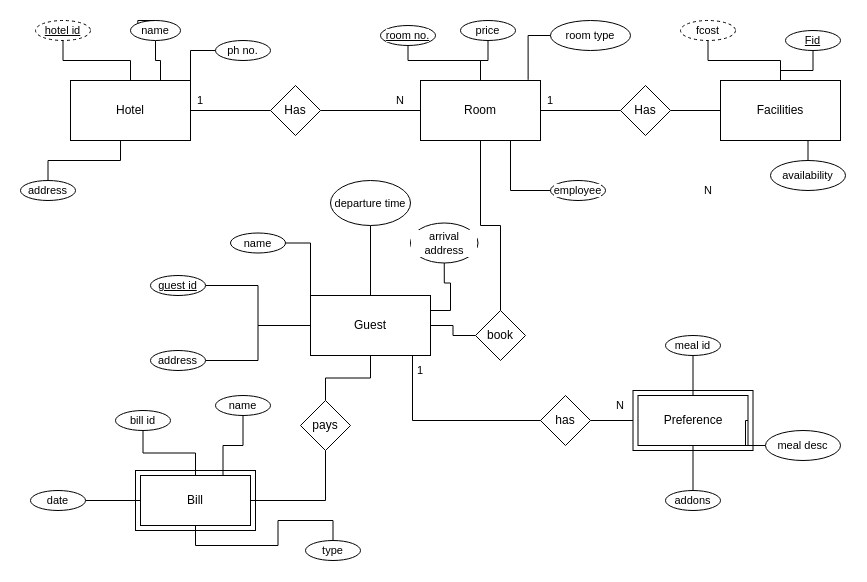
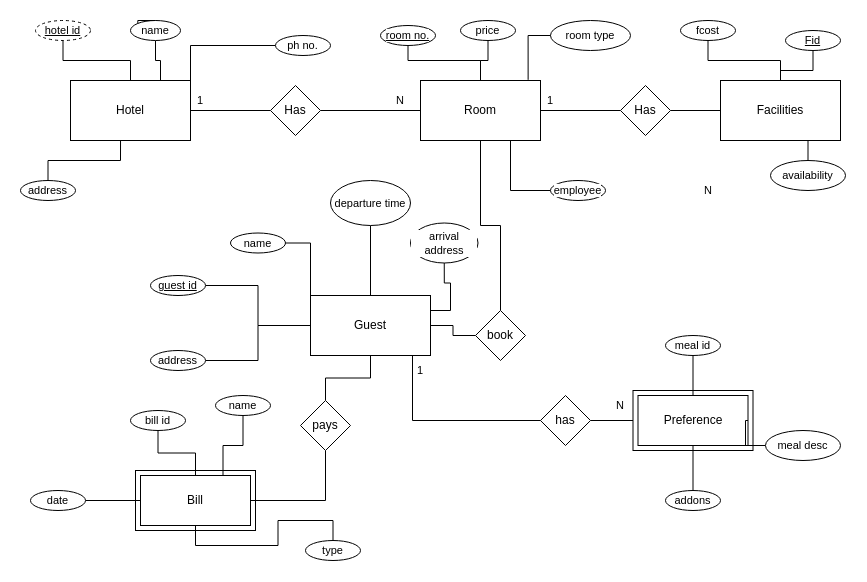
  <mxCell id="0" />
  <mxCell id="1" parent="0" />
  <mxCell id="2" value="" style="edgeStyle=orthogonalEdgeStyle;rounded=0;orthogonalLoop=1;jettySize=auto;html=1;endArrow=none;endFill=0;" parent="1" source="3" target="15" edge="1"><mxGeometry relative="1" as="geometry" /></mxCell>
  <mxCell id="3" value="Hotel" style="rounded=0;whiteSpace=wrap;html=1;" parent="1" vertex="1"><mxGeometry x="70" y="80" width="120" height="60" as="geometry" /></mxCell>
  <mxCell id="4" value="" style="edgeStyle=orthogonalEdgeStyle;rounded=0;orthogonalLoop=1;jettySize=auto;html=1;endArrow=none;endFill=0;" parent="1" source="7" target="19" edge="1"><mxGeometry relative="1" as="geometry" /></mxCell>
  <mxCell id="5" value="" style="edgeStyle=orthogonalEdgeStyle;rounded=0;orthogonalLoop=1;jettySize=auto;html=1;endArrow=none;endFill=0;" parent="1" source="7" target="17" edge="1"><mxGeometry relative="1" as="geometry" /></mxCell>
  <mxCell id="6" style="edgeStyle=orthogonalEdgeStyle;rounded=0;orthogonalLoop=1;jettySize=auto;html=1;entryX=0.5;entryY=1;entryDx=0;entryDy=0;strokeColor=default;align=center;verticalAlign=middle;fontFamily=Helvetica;fontSize=11;fontColor=default;labelBackgroundColor=default;endArrow=none;endFill=0;" parent="1" source="7" target="34" edge="1"><mxGeometry relative="1" as="geometry" /></mxCell>
  <mxCell id="7" value="Room" style="rounded=0;whiteSpace=wrap;html=1;" parent="1" vertex="1"><mxGeometry x="420" y="80" width="120" height="60" as="geometry" /></mxCell>
  <mxCell id="8" value="Facilities" style="rounded=0;whiteSpace=wrap;html=1;" parent="1" vertex="1"><mxGeometry x="720" y="80" width="120" height="60" as="geometry" /></mxCell>
  <mxCell id="9" style="edgeStyle=orthogonalEdgeStyle;rounded=0;orthogonalLoop=1;jettySize=auto;html=1;entryX=0.5;entryY=0;entryDx=0;entryDy=0;strokeColor=default;align=center;verticalAlign=middle;fontFamily=Helvetica;fontSize=11;fontColor=default;labelBackgroundColor=default;endArrow=none;endFill=0;" parent="1" source="11" target="26" edge="1"><mxGeometry relative="1" as="geometry" /></mxCell>
  <mxCell id="10" style="edgeStyle=orthogonalEdgeStyle;rounded=0;orthogonalLoop=1;jettySize=auto;html=1;entryX=0.5;entryY=1;entryDx=0;entryDy=0;strokeColor=default;align=center;verticalAlign=middle;fontFamily=Helvetica;fontSize=11;fontColor=default;labelBackgroundColor=default;endArrow=none;endFill=0;" parent="1" source="11" target="48" edge="1"><mxGeometry relative="1" as="geometry" /></mxCell>
  <mxCell id="11" value="Guest" style="rounded=0;whiteSpace=wrap;html=1;" parent="1" vertex="1"><mxGeometry x="310" y="295" width="120" height="60" as="geometry" /></mxCell>
  <mxCell id="12" value="" style="rounded=0;whiteSpace=wrap;html=1;" parent="1" vertex="1"><mxGeometry x="135" y="470" width="120" height="60" as="geometry" /></mxCell>
  <mxCell id="13" value="" style="rounded=0;whiteSpace=wrap;html=1;" parent="1" vertex="1"><mxGeometry x="632.5" y="390" width="120" height="60" as="geometry" /></mxCell>
  <mxCell id="14" value="" style="edgeStyle=orthogonalEdgeStyle;rounded=0;orthogonalLoop=1;jettySize=auto;html=1;strokeColor=default;endArrow=none;endFill=0;" parent="1" source="15" target="7" edge="1"><mxGeometry relative="1" as="geometry" /></mxCell>
  <mxCell id="15" value="Has" style="rhombus;whiteSpace=wrap;html=1;" parent="1" vertex="1"><mxGeometry x="270" y="85" width="50" height="50" as="geometry" /></mxCell>
  <mxCell id="16" style="edgeStyle=orthogonalEdgeStyle;rounded=0;orthogonalLoop=1;jettySize=auto;html=1;strokeColor=default;align=center;verticalAlign=middle;fontFamily=Helvetica;fontSize=11;fontColor=default;labelBackgroundColor=default;endArrow=none;endFill=0;" parent="1" source="17" target="8" edge="1"><mxGeometry relative="1" as="geometry" /></mxCell>
  <mxCell id="17" value="Has" style="rhombus;whiteSpace=wrap;html=1;" parent="1" vertex="1"><mxGeometry x="620" y="85" width="50" height="50" as="geometry" /></mxCell>
  <mxCell id="18" value="" style="edgeStyle=orthogonalEdgeStyle;rounded=0;orthogonalLoop=1;jettySize=auto;html=1;strokeColor=default;align=center;verticalAlign=middle;fontFamily=Helvetica;fontSize=11;fontColor=default;labelBackgroundColor=default;endArrow=none;endFill=0;" parent="1" source="19" target="11" edge="1"><mxGeometry relative="1" as="geometry" /></mxCell>
  <mxCell id="19" value="book" style="rhombus;whiteSpace=wrap;html=1;" parent="1" vertex="1"><mxGeometry x="475" y="310" width="50" height="50" as="geometry" /></mxCell>
  <mxCell id="20" style="edgeStyle=orthogonalEdgeStyle;rounded=0;orthogonalLoop=1;jettySize=auto;html=1;exitX=1;exitY=0.5;exitDx=0;exitDy=0;entryX=0;entryY=0.5;entryDx=0;entryDy=0;strokeColor=default;align=center;verticalAlign=middle;fontFamily=Helvetica;fontSize=11;fontColor=default;labelBackgroundColor=default;endArrow=none;endFill=0;" parent="1" source="21" target="13" edge="1"><mxGeometry relative="1" as="geometry" /></mxCell>
  <mxCell id="21" value="has" style="rhombus;whiteSpace=wrap;html=1;" parent="1" vertex="1"><mxGeometry x="540" y="395" width="50" height="50" as="geometry" /></mxCell>
  <mxCell id="22" style="edgeStyle=orthogonalEdgeStyle;rounded=0;orthogonalLoop=1;jettySize=auto;html=1;entryX=0.5;entryY=1;entryDx=0;entryDy=0;strokeColor=default;align=center;verticalAlign=middle;fontFamily=Helvetica;fontSize=11;fontColor=default;labelBackgroundColor=default;endArrow=none;endFill=0;" parent="1" source="23" target="26" edge="1"><mxGeometry relative="1" as="geometry" /></mxCell>
  <mxCell id="23" value="Bill" style="rounded=0;whiteSpace=wrap;html=1;" parent="1" vertex="1"><mxGeometry x="140" y="475" width="110" height="50" as="geometry" /></mxCell>
  <mxCell id="24" style="edgeStyle=orthogonalEdgeStyle;rounded=0;orthogonalLoop=1;jettySize=auto;html=1;entryX=0.5;entryY=1;entryDx=0;entryDy=0;strokeColor=default;align=center;verticalAlign=middle;fontFamily=Helvetica;fontSize=11;fontColor=default;labelBackgroundColor=default;endArrow=none;endFill=0;" parent="1" source="25" target="57" edge="1"><mxGeometry relative="1" as="geometry" /></mxCell>
  <mxCell id="25" value="Preference" style="rounded=0;whiteSpace=wrap;html=1;" parent="1" vertex="1"><mxGeometry x="637.5" y="395" width="110" height="50" as="geometry" /></mxCell>
  <mxCell id="26" value="pays" style="rhombus;whiteSpace=wrap;html=1;" parent="1" vertex="1"><mxGeometry x="300" y="400" width="50" height="50" as="geometry" /></mxCell>
  <mxCell id="27" style="edgeStyle=orthogonalEdgeStyle;rounded=0;orthogonalLoop=1;jettySize=auto;html=1;exitX=0.5;exitY=1;exitDx=0;exitDy=0;strokeColor=default;align=center;verticalAlign=middle;fontFamily=Helvetica;fontSize=11;fontColor=default;labelBackgroundColor=default;endArrow=none;endFill=0;" parent="1" source="28" target="3" edge="1"><mxGeometry relative="1" as="geometry" /></mxCell>
  <mxCell id="28" value="&lt;u&gt;hotel id&lt;/u&gt;" style="ellipse;whiteSpace=wrap;html=1;fontFamily=Helvetica;fontSize=11;fontColor=default;labelBackgroundColor=default;dashed=1;" parent="1" vertex="1"><mxGeometry x="35" y="20" width="55" height="20" as="geometry" /></mxCell>
  <mxCell id="29" style="edgeStyle=orthogonalEdgeStyle;rounded=0;orthogonalLoop=1;jettySize=auto;html=1;entryX=0.75;entryY=0;entryDx=0;entryDy=0;strokeColor=default;align=center;verticalAlign=middle;fontFamily=Helvetica;fontSize=11;fontColor=default;labelBackgroundColor=default;endArrow=none;endFill=0;" parent="1" source="30" target="3" edge="1"><mxGeometry relative="1" as="geometry" /></mxCell>
  <mxCell id="30" value="name" style="ellipse;whiteSpace=wrap;html=1;fontFamily=Helvetica;fontSize=11;fontColor=default;labelBackgroundColor=default;" parent="1" vertex="1"><mxGeometry x="130" y="20" width="50" height="20" as="geometry" /></mxCell>
  <mxCell id="31" style="edgeStyle=orthogonalEdgeStyle;rounded=0;orthogonalLoop=1;jettySize=auto;html=1;entryX=1;entryY=0;entryDx=0;entryDy=0;strokeColor=default;align=center;verticalAlign=middle;fontFamily=Helvetica;fontSize=11;fontColor=default;labelBackgroundColor=default;endArrow=none;endFill=0;" parent="1" source="32" target="3" edge="1"><mxGeometry relative="1" as="geometry" /></mxCell>
- <mxCell id="32" value="ph no." style="ellipse;whiteSpace=wrap;html=1;fontFamily=Helvetica;fontSize=11;fontColor=default;labelBackgroundColor=default;" parent="1" vertex="1"><mxGeometry x="215" y="40" width="55" height="20" as="geometry" /></mxCell>
+ <mxCell id="32" value="ph no." style="ellipse;whiteSpace=wrap;html=1;fontFamily=Helvetica;fontSize=11;fontColor=default;labelBackgroundColor=default;" parent="1" vertex="1"><mxGeometry x="275" y="35" width="55" height="20" as="geometry" /></mxCell>
  <mxCell id="33" value="address" style="ellipse;whiteSpace=wrap;html=1;fontFamily=Helvetica;fontSize=11;fontColor=default;labelBackgroundColor=default;" parent="1" vertex="1"><mxGeometry x="20" y="180" width="55" height="20" as="geometry" /></mxCell>
  <mxCell id="34" value="&lt;u&gt;room no.&lt;/u&gt;" style="ellipse;whiteSpace=wrap;html=1;fontFamily=Helvetica;fontSize=11;fontColor=default;labelBackgroundColor=default;" parent="1" vertex="1"><mxGeometry x="380" y="25" width="55" height="20" as="geometry" /></mxCell>
  <mxCell id="35" style="edgeStyle=orthogonalEdgeStyle;rounded=0;orthogonalLoop=1;jettySize=auto;html=1;strokeColor=default;align=center;verticalAlign=middle;fontFamily=Helvetica;fontSize=11;fontColor=default;labelBackgroundColor=default;endArrow=none;endFill=0;" parent="1" source="36" target="7" edge="1"><mxGeometry relative="1" as="geometry" /></mxCell>
  <mxCell id="36" value="price" style="ellipse;whiteSpace=wrap;html=1;fontFamily=Helvetica;fontSize=11;fontColor=default;labelBackgroundColor=default;" parent="1" vertex="1"><mxGeometry x="460" y="20" width="55" height="20" as="geometry" /></mxCell>
  <mxCell id="37" value="room type" style="ellipse;whiteSpace=wrap;html=1;fontFamily=Helvetica;fontSize=11;fontColor=default;labelBackgroundColor=default;" parent="1" vertex="1"><mxGeometry x="550" y="20" width="80" height="30" as="geometry" /></mxCell>
  <mxCell id="38" style="edgeStyle=orthogonalEdgeStyle;rounded=0;orthogonalLoop=1;jettySize=auto;html=1;strokeColor=default;align=center;verticalAlign=middle;fontFamily=Helvetica;fontSize=11;fontColor=default;labelBackgroundColor=default;endArrow=none;endFill=0;" parent="1" source="39" target="8" edge="1"><mxGeometry relative="1" as="geometry" /></mxCell>
- <mxCell id="39" value="fcost" style="ellipse;whiteSpace=wrap;html=1;fontFamily=Helvetica;fontSize=11;fontColor=default;labelBackgroundColor=default;dashed=1;" parent="1" vertex="1"><mxGeometry x="680" y="20" width="55" height="20" as="geometry" /></mxCell>
+ <mxCell id="39" value="fcost" style="ellipse;whiteSpace=wrap;html=1;fontFamily=Helvetica;fontSize=11;fontColor=default;labelBackgroundColor=default;" parent="1" vertex="1"><mxGeometry x="680" y="20" width="55" height="20" as="geometry" /></mxCell>
  <mxCell id="40" style="edgeStyle=orthogonalEdgeStyle;rounded=0;orthogonalLoop=1;jettySize=auto;html=1;strokeColor=default;align=center;verticalAlign=middle;fontFamily=Helvetica;fontSize=11;fontColor=default;labelBackgroundColor=default;endArrow=none;endFill=0;" parent="1" source="41" target="8" edge="1"><mxGeometry relative="1" as="geometry" /></mxCell>
  <mxCell id="41" value="&lt;u&gt;Fid&lt;/u&gt;" style="ellipse;whiteSpace=wrap;html=1;fontFamily=Helvetica;fontSize=11;fontColor=default;labelBackgroundColor=default;" parent="1" vertex="1"><mxGeometry x="785" y="30" width="55" height="20" as="geometry" /></mxCell>
  <mxCell id="42" style="edgeStyle=orthogonalEdgeStyle;rounded=0;orthogonalLoop=1;jettySize=auto;html=1;strokeColor=default;align=center;verticalAlign=middle;fontFamily=Helvetica;fontSize=11;fontColor=default;labelBackgroundColor=default;endArrow=none;endFill=0;" parent="1" source="43" target="8" edge="1"><mxGeometry relative="1" as="geometry" /></mxCell>
  <mxCell id="43" value="availability" style="ellipse;whiteSpace=wrap;html=1;fontFamily=Helvetica;fontSize=11;fontColor=default;labelBackgroundColor=default;" parent="1" vertex="1"><mxGeometry x="770" y="160" width="75" height="30" as="geometry" /></mxCell>
  <mxCell id="44" style="edgeStyle=orthogonalEdgeStyle;rounded=0;orthogonalLoop=1;jettySize=auto;html=1;entryX=0;entryY=0;entryDx=0;entryDy=0;strokeColor=default;align=center;verticalAlign=middle;fontFamily=Helvetica;fontSize=11;fontColor=default;labelBackgroundColor=default;endArrow=none;endFill=0;" parent="1" source="45" target="11" edge="1"><mxGeometry relative="1" as="geometry" /></mxCell>
  <mxCell id="45" value="name" style="ellipse;whiteSpace=wrap;html=1;fontFamily=Helvetica;fontSize=11;fontColor=default;labelBackgroundColor=default;" parent="1" vertex="1"><mxGeometry x="230" y="232.5" width="55" height="20" as="geometry" /></mxCell>
  <mxCell id="46" style="edgeStyle=orthogonalEdgeStyle;rounded=0;orthogonalLoop=1;jettySize=auto;html=1;strokeColor=default;align=center;verticalAlign=middle;fontFamily=Helvetica;fontSize=11;fontColor=default;labelBackgroundColor=default;endArrow=none;endFill=0;" parent="1" source="47" target="11" edge="1"><mxGeometry relative="1" as="geometry" /></mxCell>
  <mxCell id="47" value="&lt;u&gt;guest id&lt;/u&gt;" style="ellipse;whiteSpace=wrap;html=1;fontFamily=Helvetica;fontSize=11;fontColor=default;labelBackgroundColor=default;" parent="1" vertex="1"><mxGeometry x="150" y="275" width="55" height="20" as="geometry" /></mxCell>
  <mxCell id="48" value="departure time" style="ellipse;whiteSpace=wrap;html=1;fontFamily=Helvetica;fontSize=11;fontColor=default;labelBackgroundColor=default;" parent="1" vertex="1"><mxGeometry x="330" y="180" width="80" height="45" as="geometry" /></mxCell>
  <mxCell id="49" style="edgeStyle=orthogonalEdgeStyle;rounded=0;orthogonalLoop=1;jettySize=auto;html=1;entryX=1;entryY=0.25;entryDx=0;entryDy=0;strokeColor=default;align=center;verticalAlign=middle;fontFamily=Helvetica;fontSize=11;fontColor=default;labelBackgroundColor=default;endArrow=none;endFill=0;" parent="1" source="50" target="11" edge="1"><mxGeometry relative="1" as="geometry" /></mxCell>
  <mxCell id="50" value="arrival address" style="ellipse;whiteSpace=wrap;html=1;fontFamily=Helvetica;fontSize=11;fontColor=default;labelBackgroundColor=default;" parent="1" vertex="1"><mxGeometry x="410" y="222.5" width="67.5" height="40" as="geometry" /></mxCell>
  <mxCell id="51" style="edgeStyle=orthogonalEdgeStyle;rounded=0;orthogonalLoop=1;jettySize=auto;html=1;strokeColor=default;align=center;verticalAlign=middle;fontFamily=Helvetica;fontSize=11;fontColor=default;labelBackgroundColor=default;endArrow=none;endFill=0;" parent="1" source="52" target="11" edge="1"><mxGeometry relative="1" as="geometry" /></mxCell>
  <mxCell id="52" value="address" style="ellipse;whiteSpace=wrap;html=1;fontFamily=Helvetica;fontSize=11;fontColor=default;labelBackgroundColor=default;" parent="1" vertex="1"><mxGeometry x="150" y="350" width="55" height="20" as="geometry" /></mxCell>
  <mxCell id="53" style="edgeStyle=orthogonalEdgeStyle;rounded=0;orthogonalLoop=1;jettySize=auto;html=1;entryX=1;entryY=0.5;entryDx=0;entryDy=0;strokeColor=default;align=center;verticalAlign=middle;fontFamily=Helvetica;fontSize=11;fontColor=default;labelBackgroundColor=default;endArrow=none;endFill=0;" parent="1" source="54" target="25" edge="1"><mxGeometry relative="1" as="geometry" /></mxCell>
  <mxCell id="54" value="meal desc" style="ellipse;whiteSpace=wrap;html=1;fontFamily=Helvetica;fontSize=11;fontColor=default;labelBackgroundColor=default;" parent="1" vertex="1"><mxGeometry x="765" y="430" width="75" height="30" as="geometry" /></mxCell>
  <mxCell id="55" style="edgeStyle=orthogonalEdgeStyle;rounded=0;orthogonalLoop=1;jettySize=auto;html=1;entryX=0.5;entryY=1;entryDx=0;entryDy=0;strokeColor=default;align=center;verticalAlign=middle;fontFamily=Helvetica;fontSize=11;fontColor=default;labelBackgroundColor=default;endArrow=none;endFill=0;" parent="1" source="56" target="25" edge="1"><mxGeometry relative="1" as="geometry" /></mxCell>
  <mxCell id="56" value="addons" style="ellipse;whiteSpace=wrap;html=1;fontFamily=Helvetica;fontSize=11;fontColor=default;labelBackgroundColor=default;" parent="1" vertex="1"><mxGeometry x="665" y="490" width="55" height="20" as="geometry" /></mxCell>
  <mxCell id="57" value="meal id" style="ellipse;whiteSpace=wrap;html=1;fontFamily=Helvetica;fontSize=11;fontColor=default;labelBackgroundColor=default;" parent="1" vertex="1"><mxGeometry x="665" y="335" width="55" height="20" as="geometry" /></mxCell>
  <mxCell id="58" style="edgeStyle=orthogonalEdgeStyle;rounded=0;orthogonalLoop=1;jettySize=auto;html=1;exitX=0.5;exitY=1;exitDx=0;exitDy=0;entryX=0.75;entryY=0;entryDx=0;entryDy=0;strokeColor=default;align=center;verticalAlign=middle;fontFamily=Helvetica;fontSize=11;fontColor=default;labelBackgroundColor=default;endArrow=none;endFill=0;" parent="1" source="59" target="23" edge="1"><mxGeometry relative="1" as="geometry" /></mxCell>
  <mxCell id="59" value="name" style="ellipse;whiteSpace=wrap;html=1;fontFamily=Helvetica;fontSize=11;fontColor=default;labelBackgroundColor=default;" parent="1" vertex="1"><mxGeometry x="215" y="395" width="55" height="20" as="geometry" /></mxCell>
  <mxCell id="60" style="edgeStyle=orthogonalEdgeStyle;rounded=0;orthogonalLoop=1;jettySize=auto;html=1;strokeColor=default;align=center;verticalAlign=middle;fontFamily=Helvetica;fontSize=11;fontColor=default;labelBackgroundColor=default;endArrow=none;endFill=0;" parent="1" source="61" target="23" edge="1"><mxGeometry relative="1" as="geometry" /></mxCell>
- <mxCell id="61" value="bill id" style="ellipse;whiteSpace=wrap;html=1;fontFamily=Helvetica;fontSize=11;fontColor=default;labelBackgroundColor=default;" parent="1" vertex="1"><mxGeometry x="115" y="410" width="55" height="20" as="geometry" /></mxCell>
+ <mxCell id="61" value="bill id" style="ellipse;whiteSpace=wrap;html=1;fontFamily=Helvetica;fontSize=11;fontColor=default;labelBackgroundColor=default;" parent="1" vertex="1"><mxGeometry x="130" y="410" width="55" height="20" as="geometry" /></mxCell>
  <mxCell id="62" style="edgeStyle=orthogonalEdgeStyle;rounded=0;orthogonalLoop=1;jettySize=auto;html=1;entryX=0;entryY=0.5;entryDx=0;entryDy=0;strokeColor=default;align=center;verticalAlign=middle;fontFamily=Helvetica;fontSize=11;fontColor=default;labelBackgroundColor=default;endArrow=none;endFill=0;" parent="1" source="63" target="23" edge="1"><mxGeometry relative="1" as="geometry" /></mxCell>
  <mxCell id="63" value="date" style="ellipse;whiteSpace=wrap;html=1;fontFamily=Helvetica;fontSize=11;fontColor=default;labelBackgroundColor=default;" parent="1" vertex="1"><mxGeometry x="30" y="490" width="55" height="20" as="geometry" /></mxCell>
  <mxCell id="64" style="edgeStyle=orthogonalEdgeStyle;rounded=0;orthogonalLoop=1;jettySize=auto;html=1;exitX=0.5;exitY=0;exitDx=0;exitDy=0;strokeColor=default;align=center;verticalAlign=middle;fontFamily=Helvetica;fontSize=11;fontColor=default;labelBackgroundColor=default;endArrow=none;endFill=0;" parent="1" source="65" target="23" edge="1"><mxGeometry relative="1" as="geometry" /></mxCell>
  <mxCell id="65" value="type" style="ellipse;whiteSpace=wrap;html=1;fontFamily=Helvetica;fontSize=11;fontColor=default;labelBackgroundColor=default;" parent="1" vertex="1"><mxGeometry x="305" y="540" width="55" height="20" as="geometry" /></mxCell>
  <mxCell id="66" style="edgeStyle=orthogonalEdgeStyle;rounded=0;orthogonalLoop=1;jettySize=auto;html=1;entryX=0.417;entryY=1;entryDx=0;entryDy=0;entryPerimeter=0;strokeColor=default;align=center;verticalAlign=middle;fontFamily=Helvetica;fontSize=11;fontColor=default;labelBackgroundColor=default;endArrow=none;endFill=0;" parent="1" source="33" target="3" edge="1"><mxGeometry relative="1" as="geometry" /></mxCell>
  <mxCell id="67" style="edgeStyle=orthogonalEdgeStyle;rounded=0;orthogonalLoop=1;jettySize=auto;html=1;entryX=0.897;entryY=-0.011;entryDx=0;entryDy=0;entryPerimeter=0;strokeColor=default;align=center;verticalAlign=middle;fontFamily=Helvetica;fontSize=11;fontColor=default;labelBackgroundColor=default;endArrow=none;endFill=0;" parent="1" source="37" target="7" edge="1"><mxGeometry relative="1" as="geometry" /></mxCell>
  <mxCell id="68" style="edgeStyle=orthogonalEdgeStyle;rounded=0;orthogonalLoop=1;jettySize=auto;html=1;entryX=0.75;entryY=1;entryDx=0;entryDy=0;strokeColor=default;align=center;verticalAlign=middle;fontFamily=Helvetica;fontSize=11;fontColor=default;labelBackgroundColor=default;endArrow=none;endFill=0;" parent="1" source="69" target="7" edge="1"><mxGeometry relative="1" as="geometry" /></mxCell>
  <mxCell id="69" value="employee" style="ellipse;whiteSpace=wrap;html=1;fontFamily=Helvetica;fontSize=11;fontColor=default;labelBackgroundColor=default;" parent="1" vertex="1"><mxGeometry x="550" y="180" width="55" height="20" as="geometry" /></mxCell>
  <mxCell id="70" style="edgeStyle=orthogonalEdgeStyle;rounded=0;orthogonalLoop=1;jettySize=auto;html=1;exitX=0.5;exitY=0;exitDx=0;exitDy=0;entryX=0;entryY=0;entryDx=0;entryDy=0;strokeColor=default;align=center;verticalAlign=middle;fontFamily=Helvetica;fontSize=11;fontColor=default;labelBackgroundColor=default;endArrow=none;endFill=0;" parent="1" source="30" target="30" edge="1"><mxGeometry relative="1" as="geometry" /></mxCell>
  <mxCell id="71" value="1" style="text;strokeColor=none;align=center;fillColor=none;html=1;verticalAlign=middle;whiteSpace=wrap;rounded=0;fontFamily=Helvetica;fontSize=11;fontColor=default;labelBackgroundColor=default;" parent="1" vertex="1"><mxGeometry x="170" y="85" width="60" height="30" as="geometry" /></mxCell>
  <mxCell id="72" value="1" style="text;strokeColor=none;align=center;fillColor=none;html=1;verticalAlign=middle;whiteSpace=wrap;rounded=0;fontFamily=Helvetica;fontSize=11;fontColor=default;labelBackgroundColor=default;" parent="1" vertex="1"><mxGeometry x="520" y="85" width="60" height="30" as="geometry" /></mxCell>
  <mxCell id="73" value="1" style="text;strokeColor=none;align=center;fillColor=none;html=1;verticalAlign=middle;whiteSpace=wrap;rounded=0;fontFamily=Helvetica;fontSize=11;fontColor=default;labelBackgroundColor=default;" parent="1" vertex="1"><mxGeometry x="390" y="355" width="60" height="30" as="geometry" /></mxCell>
  <mxCell id="74" value="N" style="text;strokeColor=none;align=center;fillColor=none;html=1;verticalAlign=middle;whiteSpace=wrap;rounded=0;fontFamily=Helvetica;fontSize=11;fontColor=default;labelBackgroundColor=default;" parent="1" vertex="1"><mxGeometry x="360" y="75" width="80" height="50" as="geometry" /></mxCell>
  <mxCell id="75" value="N" style="text;strokeColor=none;align=center;fillColor=none;html=1;verticalAlign=middle;whiteSpace=wrap;rounded=0;fontFamily=Helvetica;fontSize=11;fontColor=default;labelBackgroundColor=default;" parent="1" vertex="1"><mxGeometry x="667.5" y="165" width="80" height="50" as="geometry" /></mxCell>
  <mxCell id="76" value="N" style="text;strokeColor=none;align=center;fillColor=none;html=1;verticalAlign=middle;whiteSpace=wrap;rounded=0;fontFamily=Helvetica;fontSize=11;fontColor=default;labelBackgroundColor=default;" parent="1" vertex="1"><mxGeometry x="580" y="380" width="80" height="50" as="geometry" /></mxCell>
  <mxCell id="77" style="edgeStyle=orthogonalEdgeStyle;rounded=0;orthogonalLoop=1;jettySize=auto;html=1;entryX=0.85;entryY=1;entryDx=0;entryDy=0;entryPerimeter=0;endArrow=none;endFill=0;" edge="1" parent="1" source="21" target="11"><mxGeometry relative="1" as="geometry" /></mxCell>
